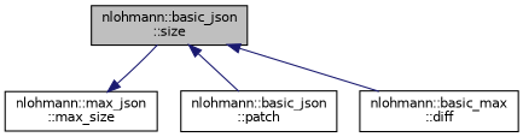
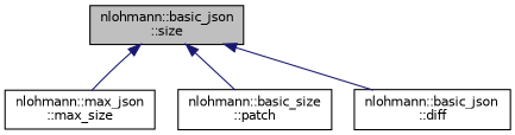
  digraph {
    rankdir=TB
    node [color=black fillcolor=white fontname=Helvetica fontsize=10 shape=record style=filled]
    edge [color=midnightblue dir=back fontname=Helvetica fontsize=10 labelfontname=Helvetica labelfontsize=10 style=solid]
    n1 [fillcolor=grey75 fontcolor=black height=0.2 label="nlohmann::basic_json\l::size" width=0.4]
    n2 [height=0.2 label="nlohmann::max_json\l::max_size" width=0.4]
-   n3 [height=0.2 label="nlohmann::basic_json\l::patch" width=0.4]
-   n4 [height=0.2 label="nlohmann::basic_max\l::diff" width=0.4]
-   n2 -> n1
+   n3 [height=0.2 label="nlohmann::basic_size\l::patch" width=0.4]
+   n4 [height=0.2 label="nlohmann::basic_json\l::diff" width=0.4]
+   n1 -> n2
    n1 -> n3
    n1 -> n4
  }
